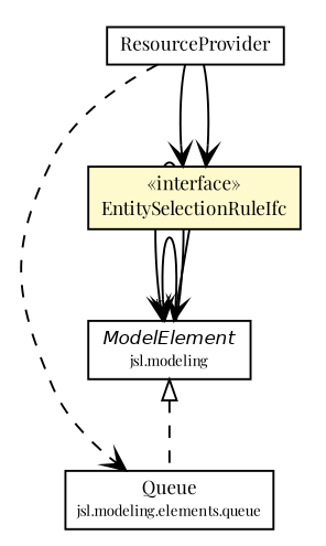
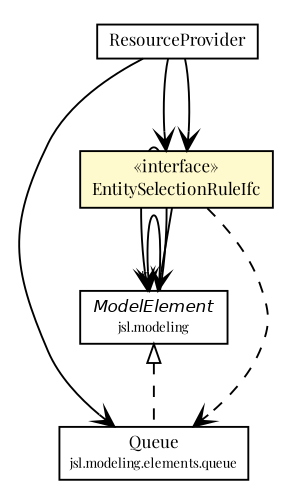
  digraph {
    fontname="Playfair Display"
    nodesep=0.25
    ranksep=0.5
    node [fontcolor=black fontname="Playfair Display" fontsize=9.0 shape=plaintext]
    edge [arrowhead=open color=black fontcolor=black fontname="Playfair Display" fontsize=10.0 headport=p labelfontname=Helvetica labelfontsize=10 tailport=p]
    n1 [label=<<table title="jsl.modeling.ModelElement" border="0" cellborder="1" cellspacing="0" cellpadding="2" port="p" href="../../ModelElement.html"> 		<tr><td><table border="0" cellspacing="0" cellpadding="1"> <tr><td align="center" balign="center"><font face="Helvetica-Oblique"> ModelElement </font></td></tr> <tr><td align="center" balign="center"><font point-size="7.0"> jsl.modeling </font></td></tr> 		</table></td></tr> 		</table>>]
    n2 [label=<<table title="jsl.modeling.elements.queue.Queue" border="0" cellborder="1" cellspacing="0" cellpadding="2" port="p" href="../queue/Queue.html"> 		<tr><td><table border="0" cellspacing="0" cellpadding="1"> <tr><td align="center" balign="center"> Queue </td></tr> <tr><td align="center" balign="center"><font point-size="7.0"> jsl.modeling.elements.queue </font></td></tr> 		</table></td></tr> 		</table>>]
    n3 [label=<<table title="jsl.modeling.elements.resource.ResourceProvider" border="0" cellborder="1" cellspacing="0" cellpadding="2" port="p" href="./ResourceProvider.html"> 		<tr><td><table border="0" cellspacing="0" cellpadding="1"> <tr><td align="center" balign="center"> ResourceProvider </td></tr> 		</table></td></tr> 		</table>>]
    n4 [label=<<table title="jsl.modeling.elements.resource.EntitySelectionRuleIfc" border="0" cellborder="1" cellspacing="0" cellpadding="2" port="p" bgcolor="lemonChiffon" href="./EntitySelectionRuleIfc.html"> 		<tr><td><table border="0" cellspacing="0" cellpadding="1"> <tr><td align="center" balign="center"> &#171;interface&#187; </td></tr> <tr><td align="center" balign="center"> EntitySelectionRuleIfc </td></tr> 		</table></td></tr> 		</table>>]
    n1 -> n1 [headlabel="*"]
    n1 -> n1
    n1 -> n2 [arrowtail=empty dir=back fontsize=10 style=dashed arrowhead="" color="" fontcolor=""]
-   n3 -> n2 [style=dashed]
+   n3 -> n2
    n3 -> n4
    n3 -> n4
    n4 -> n1 [style=solid]
+   n4 -> n2 [style=dashed]
  }
